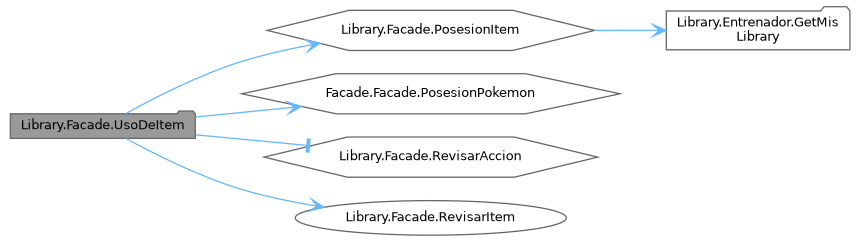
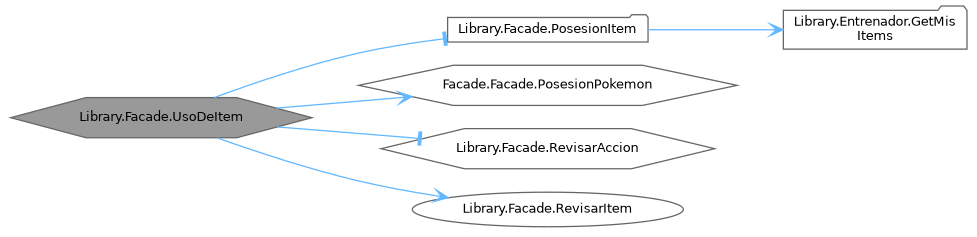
  digraph {
    rankdir=LR
    node [color=grey40 fillcolor=white fontname=Helvetica fontsize=10 shape=hexagon style=filled]
    edge [arrowhead=vee color=steelblue1 fontname=Helvetica fontsize=10 labelfontname=Helvetica labelfontsize=10 style=solid]
-   n1 [color=gray40 fillcolor=grey60 fontcolor=black height=0.2 label="Library.Facade.UsoDeItem" shape=folder width=0.4]
-   n2 [height=0.2 label="Library.Facade.PosesionItem" width=0.4]
+   n1 [color=gray40 fillcolor=grey60 fontcolor=black height=0.2 label="Library.Facade.UsoDeItem" width=0.4]
+   n2 [height=0.2 label="Library.Facade.PosesionItem" shape=folder width=0.4]
    n3 [height=0.2 label="Facade.Facade.PosesionPokemon" width=0.4]
    n4 [height=0.2 label="Library.Facade.RevisarAccion" width=0.4]
    n5 [height=0.2 label="Library.Facade.RevisarItem" shape=ellipse width=0.4]
-   n6 [height=0.2 label="Library.Entrenador.GetMis\lLibrary" shape=folder width=0.4]
-   n1 -> n2
+   n6 [height=0.2 label="Library.Entrenador.GetMis\lItems" shape=folder width=0.4]
+   n1 -> n2 [arrowhead=tee]
    n1 -> n3
    n1 -> n4 [arrowhead=tee]
    n1 -> n5
    n2 -> n6
  }
